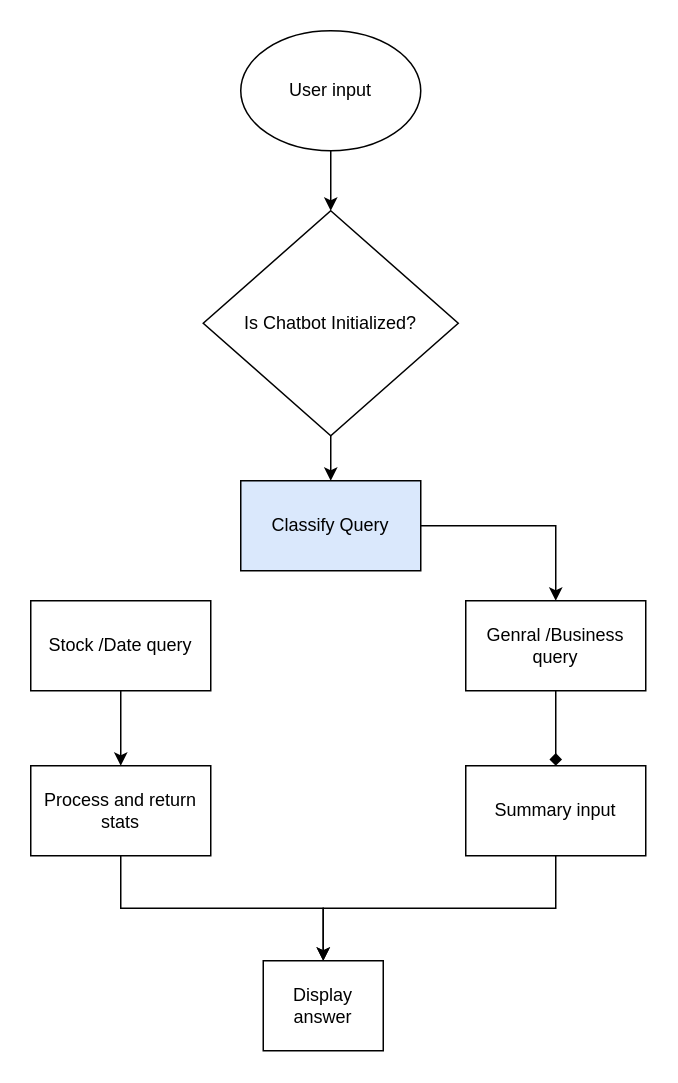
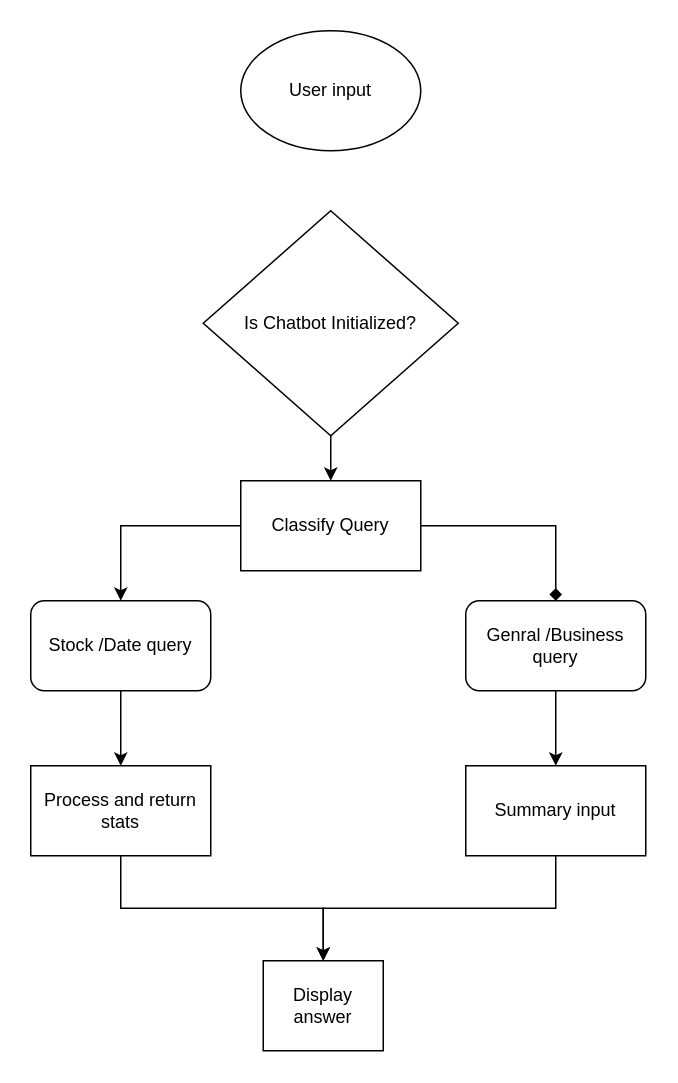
  <mxCell id="0" />
  <mxCell id="1" parent="0" />
- <mxCell id="2" value="" style="edgeStyle=orthogonalEdgeStyle;rounded=0;orthogonalLoop=1;jettySize=auto;html=1;" edge="1" parent="1" source="3" target="5"><mxGeometry relative="1" as="geometry" /></mxCell>
  <mxCell id="3" value="User input" style="ellipse;whiteSpace=wrap;html=1;" vertex="1" parent="1"><mxGeometry x="160" y="20" width="120" height="80" as="geometry" /></mxCell>
  <mxCell id="4" value="" style="edgeStyle=orthogonalEdgeStyle;rounded=0;orthogonalLoop=1;jettySize=auto;html=1;" edge="1" parent="1" source="5" target="8"><mxGeometry relative="1" as="geometry" /></mxCell>
  <mxCell id="5" value="Is Chatbot Initialized?" style="rhombus;whiteSpace=wrap;html=1;" vertex="1" parent="1"><mxGeometry x="135" y="140" width="170" height="150" as="geometry" /></mxCell>
- <mxCell id="6" style="edgeStyle=orthogonalEdgeStyle;rounded=0;orthogonalLoop=1;jettySize=auto;html=1;exitX=1;exitY=0.5;exitDx=0;exitDy=0;entryX=0.5;entryY=0;entryDx=0;entryDy=0;" edge="1" parent="1" source="8" target="10"><mxGeometry relative="1" as="geometry" /></mxCell>
- <mxCell id="8" value="Classify Query" style="rounded=0;whiteSpace=wrap;html=1;fillColor=#dae8fc;" vertex="1" parent="1"><mxGeometry x="160" y="320" width="120" height="60" as="geometry" /></mxCell>
- <mxCell id="9" style="edgeStyle=orthogonalEdgeStyle;rounded=0;orthogonalLoop=1;jettySize=auto;html=1;exitX=0.5;exitY=1;exitDx=0;exitDy=0;entryX=0.5;entryY=0;entryDx=0;entryDy=0;endArrow=diamond;" edge="1" parent="1" source="10" target="16"><mxGeometry relative="1" as="geometry" /></mxCell>
- <mxCell id="10" value="Genral /Business query" style="rounded=0;whiteSpace=wrap;html=1;" vertex="1" parent="1"><mxGeometry x="310" y="400" width="120" height="60" as="geometry" /></mxCell>
+ <mxCell id="6" style="edgeStyle=orthogonalEdgeStyle;rounded=0;orthogonalLoop=1;jettySize=auto;html=1;exitX=1;exitY=0.5;exitDx=0;exitDy=0;entryX=0.5;entryY=0;entryDx=0;entryDy=0;endArrow=diamond;" edge="1" parent="1" source="8" target="10"><mxGeometry relative="1" as="geometry" /></mxCell>
+ <mxCell id="7" style="edgeStyle=orthogonalEdgeStyle;rounded=0;orthogonalLoop=1;jettySize=auto;html=1;exitX=0;exitY=0.5;exitDx=0;exitDy=0;entryX=0.5;entryY=0;entryDx=0;entryDy=0;" edge="1" parent="1" source="8" target="12"><mxGeometry relative="1" as="geometry" /></mxCell>
+ <mxCell id="8" value="Classify Query" style="rounded=0;whiteSpace=wrap;html=1;" vertex="1" parent="1"><mxGeometry x="160" y="320" width="120" height="60" as="geometry" /></mxCell>
+ <mxCell id="9" style="edgeStyle=orthogonalEdgeStyle;rounded=0;orthogonalLoop=1;jettySize=auto;html=1;exitX=0.5;exitY=1;exitDx=0;exitDy=0;entryX=0.5;entryY=0;entryDx=0;entryDy=0;" edge="1" parent="1" source="10" target="16"><mxGeometry relative="1" as="geometry" /></mxCell>
+ <mxCell id="10" value="Genral /Business query" style="whiteSpace=wrap;html=1;rounded=1;" vertex="1" parent="1"><mxGeometry x="310" y="400" width="120" height="60" as="geometry" /></mxCell>
  <mxCell id="11" style="edgeStyle=orthogonalEdgeStyle;rounded=0;orthogonalLoop=1;jettySize=auto;html=1;exitX=0.5;exitY=1;exitDx=0;exitDy=0;" edge="1" parent="1" source="12" target="14"><mxGeometry relative="1" as="geometry" /></mxCell>
- <mxCell id="12" value="Stock /Date query" style="rounded=0;whiteSpace=wrap;html=1;" vertex="1" parent="1"><mxGeometry x="20" y="400" width="120" height="60" as="geometry" /></mxCell>
+ <mxCell id="12" value="Stock /Date query" style="whiteSpace=wrap;html=1;rounded=1;" vertex="1" parent="1"><mxGeometry x="20" y="400" width="120" height="60" as="geometry" /></mxCell>
  <mxCell id="13" style="edgeStyle=orthogonalEdgeStyle;rounded=0;orthogonalLoop=1;jettySize=auto;html=1;exitX=0.5;exitY=1;exitDx=0;exitDy=0;entryX=0.5;entryY=0;entryDx=0;entryDy=0;" edge="1" parent="1" source="14" target="17"><mxGeometry relative="1" as="geometry" /></mxCell>
  <mxCell id="14" value="Process and return stats&lt;span style=&quot;color: rgba(0, 0, 0, 0); font-family: monospace; font-size: 0px; text-align: start; text-wrap-mode: nowrap;&quot;&gt;%3CmxGraphModel%3E%3Croot%3E%3CmxCell%20id%3D%220%22%2F%3E%3CmxCell%20id%3D%221%22%20parent%3D%220%22%2F%3E%3CmxCell%20id%3D%222%22%20value%3D%22Classify%20Query%22%20style%3D%22rounded%3D0%3BwhiteSpace%3Dwrap%3Bhtml%3D1%3B%22%20vertex%3D%221%22%20parent%3D%221%22%3E%3CmxGeometry%20x%3D%22365%22%20y%3D%22330%22%20width%3D%22120%22%20height%3D%2260%22%20as%3D%22geometry%22%2F%3E%3C%2FmxCell%3E%3C%2Froot%3E%3C%2FmxGraphModel%3E&lt;/span&gt;" style="rounded=0;whiteSpace=wrap;html=1;" vertex="1" parent="1"><mxGeometry x="20" y="510" width="120" height="60" as="geometry" /></mxCell>
  <mxCell id="15" style="edgeStyle=orthogonalEdgeStyle;rounded=0;orthogonalLoop=1;jettySize=auto;html=1;exitX=0.5;exitY=1;exitDx=0;exitDy=0;entryX=0.5;entryY=0;entryDx=0;entryDy=0;" edge="1" parent="1" source="16" target="17"><mxGeometry relative="1" as="geometry" /></mxCell>
  <mxCell id="16" value="Summary input" style="rounded=0;whiteSpace=wrap;html=1;" vertex="1" parent="1"><mxGeometry x="310" y="510" width="120" height="60" as="geometry" /></mxCell>
  <mxCell id="17" value="Display answer" style="rounded=0;whiteSpace=wrap;html=1;" vertex="1" parent="1"><mxGeometry x="175" y="640" width="80" height="60" as="geometry" /></mxCell>
